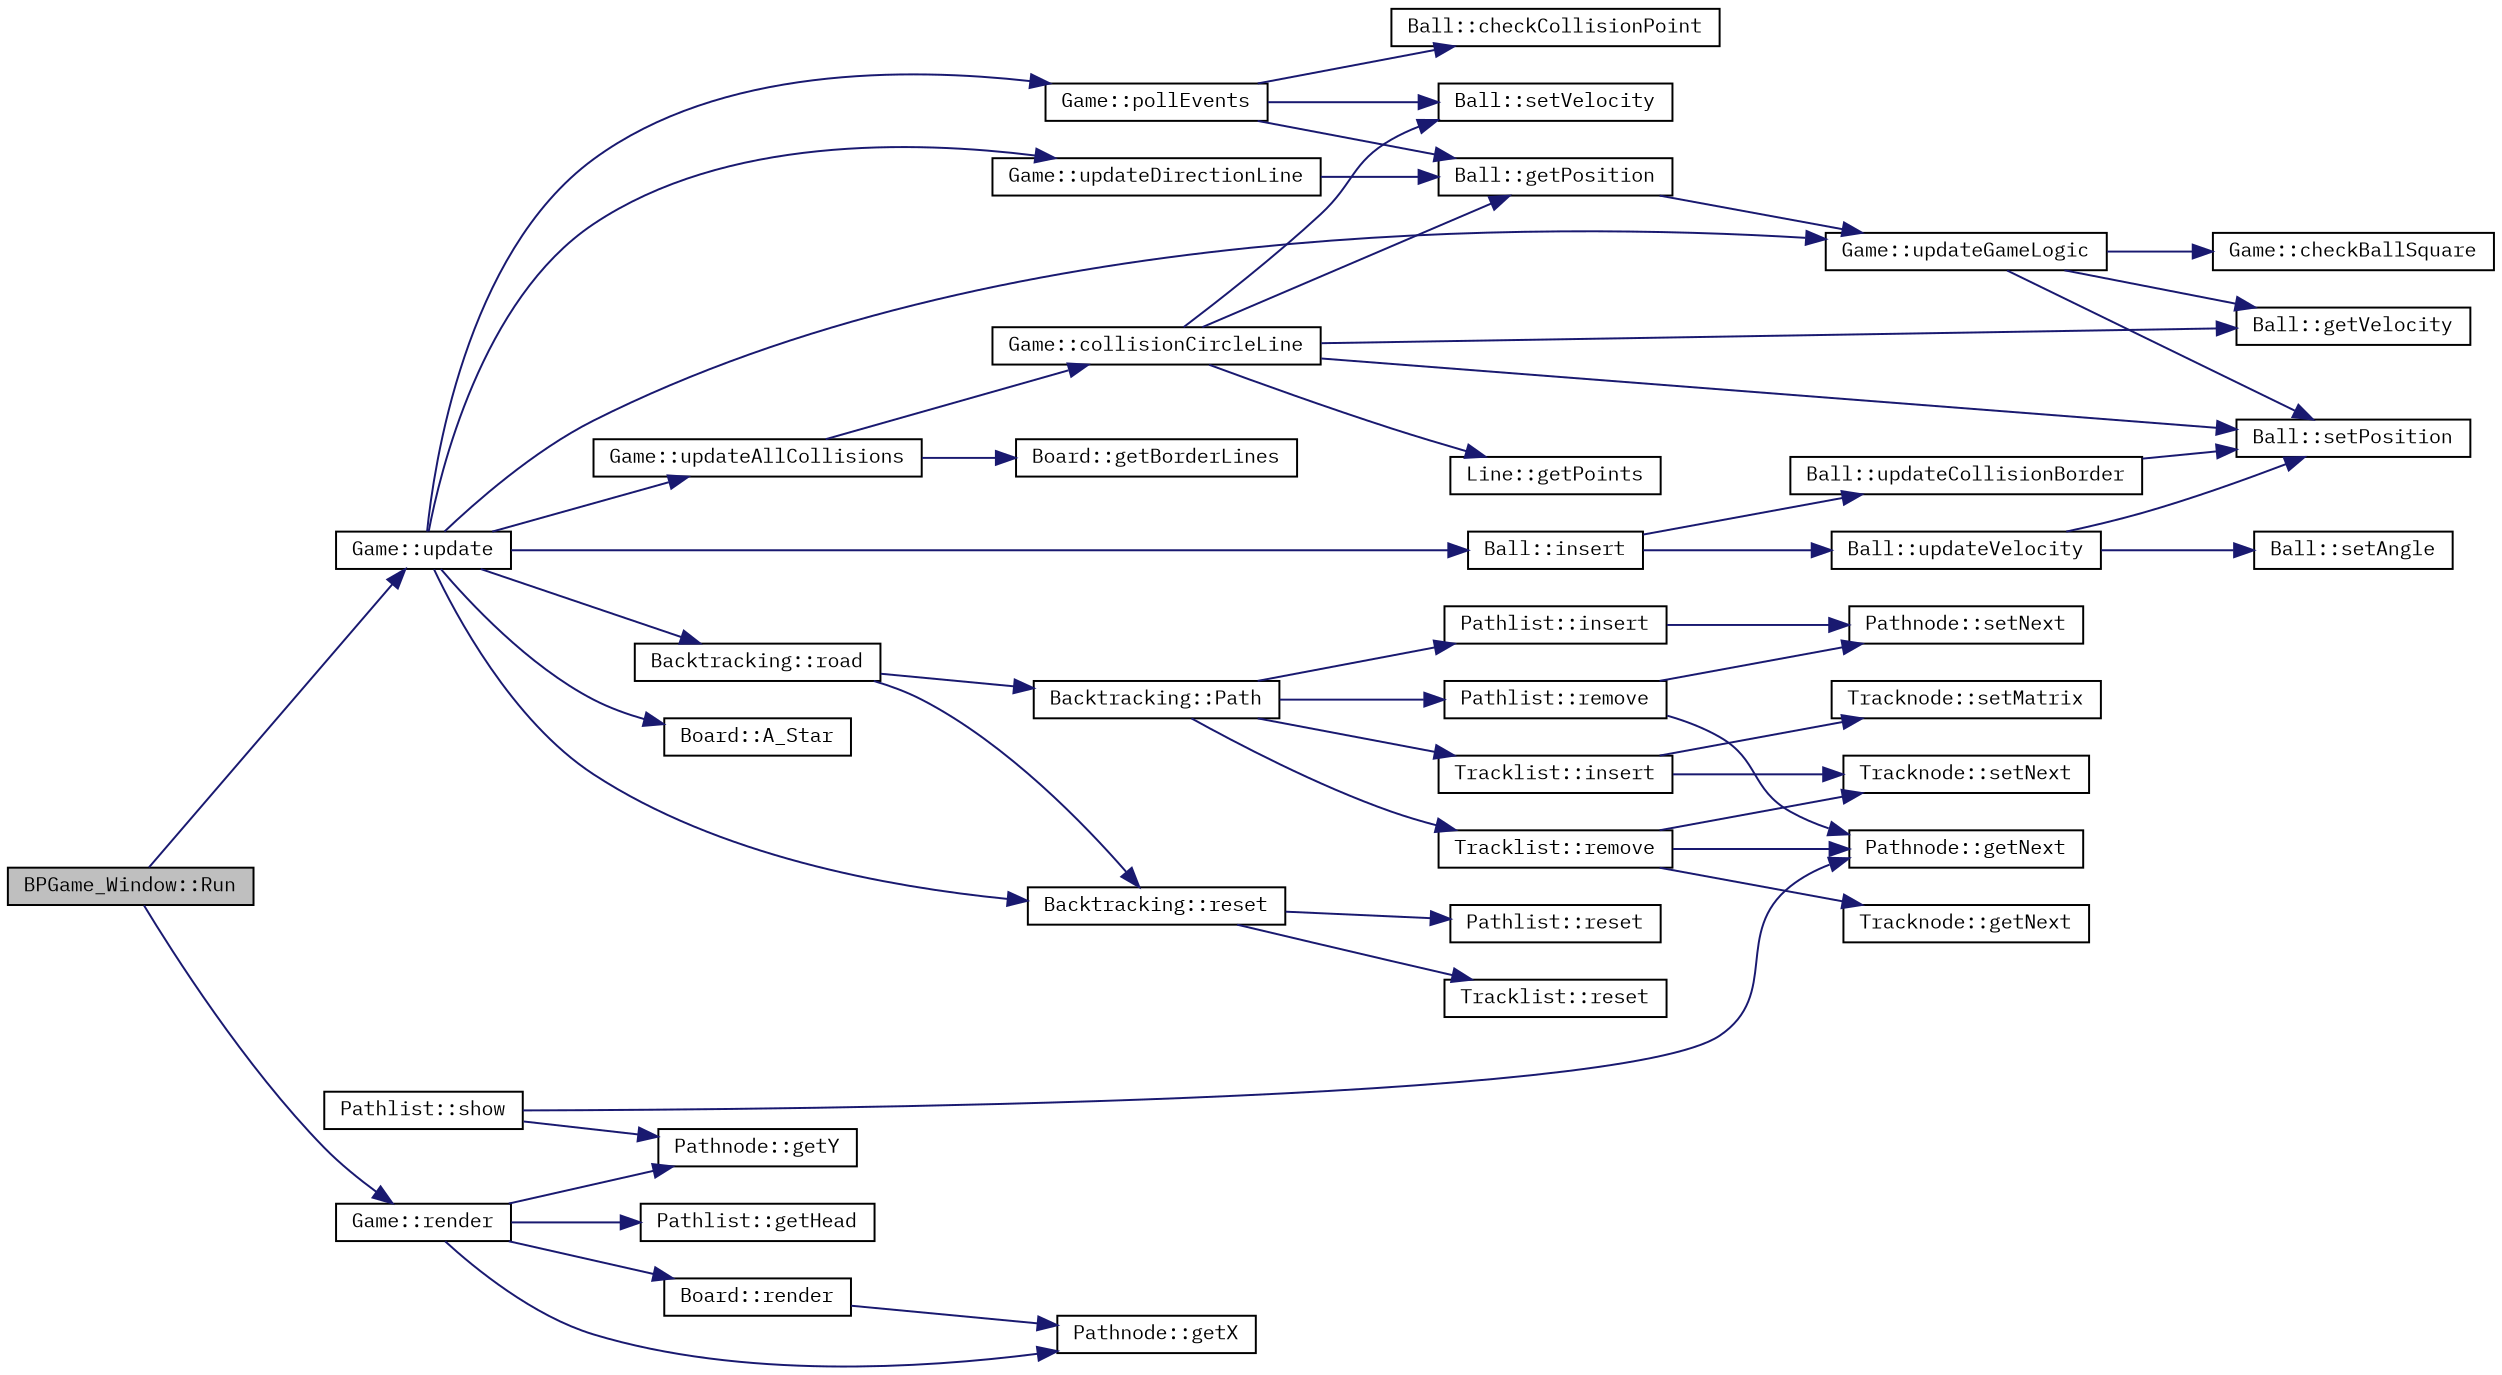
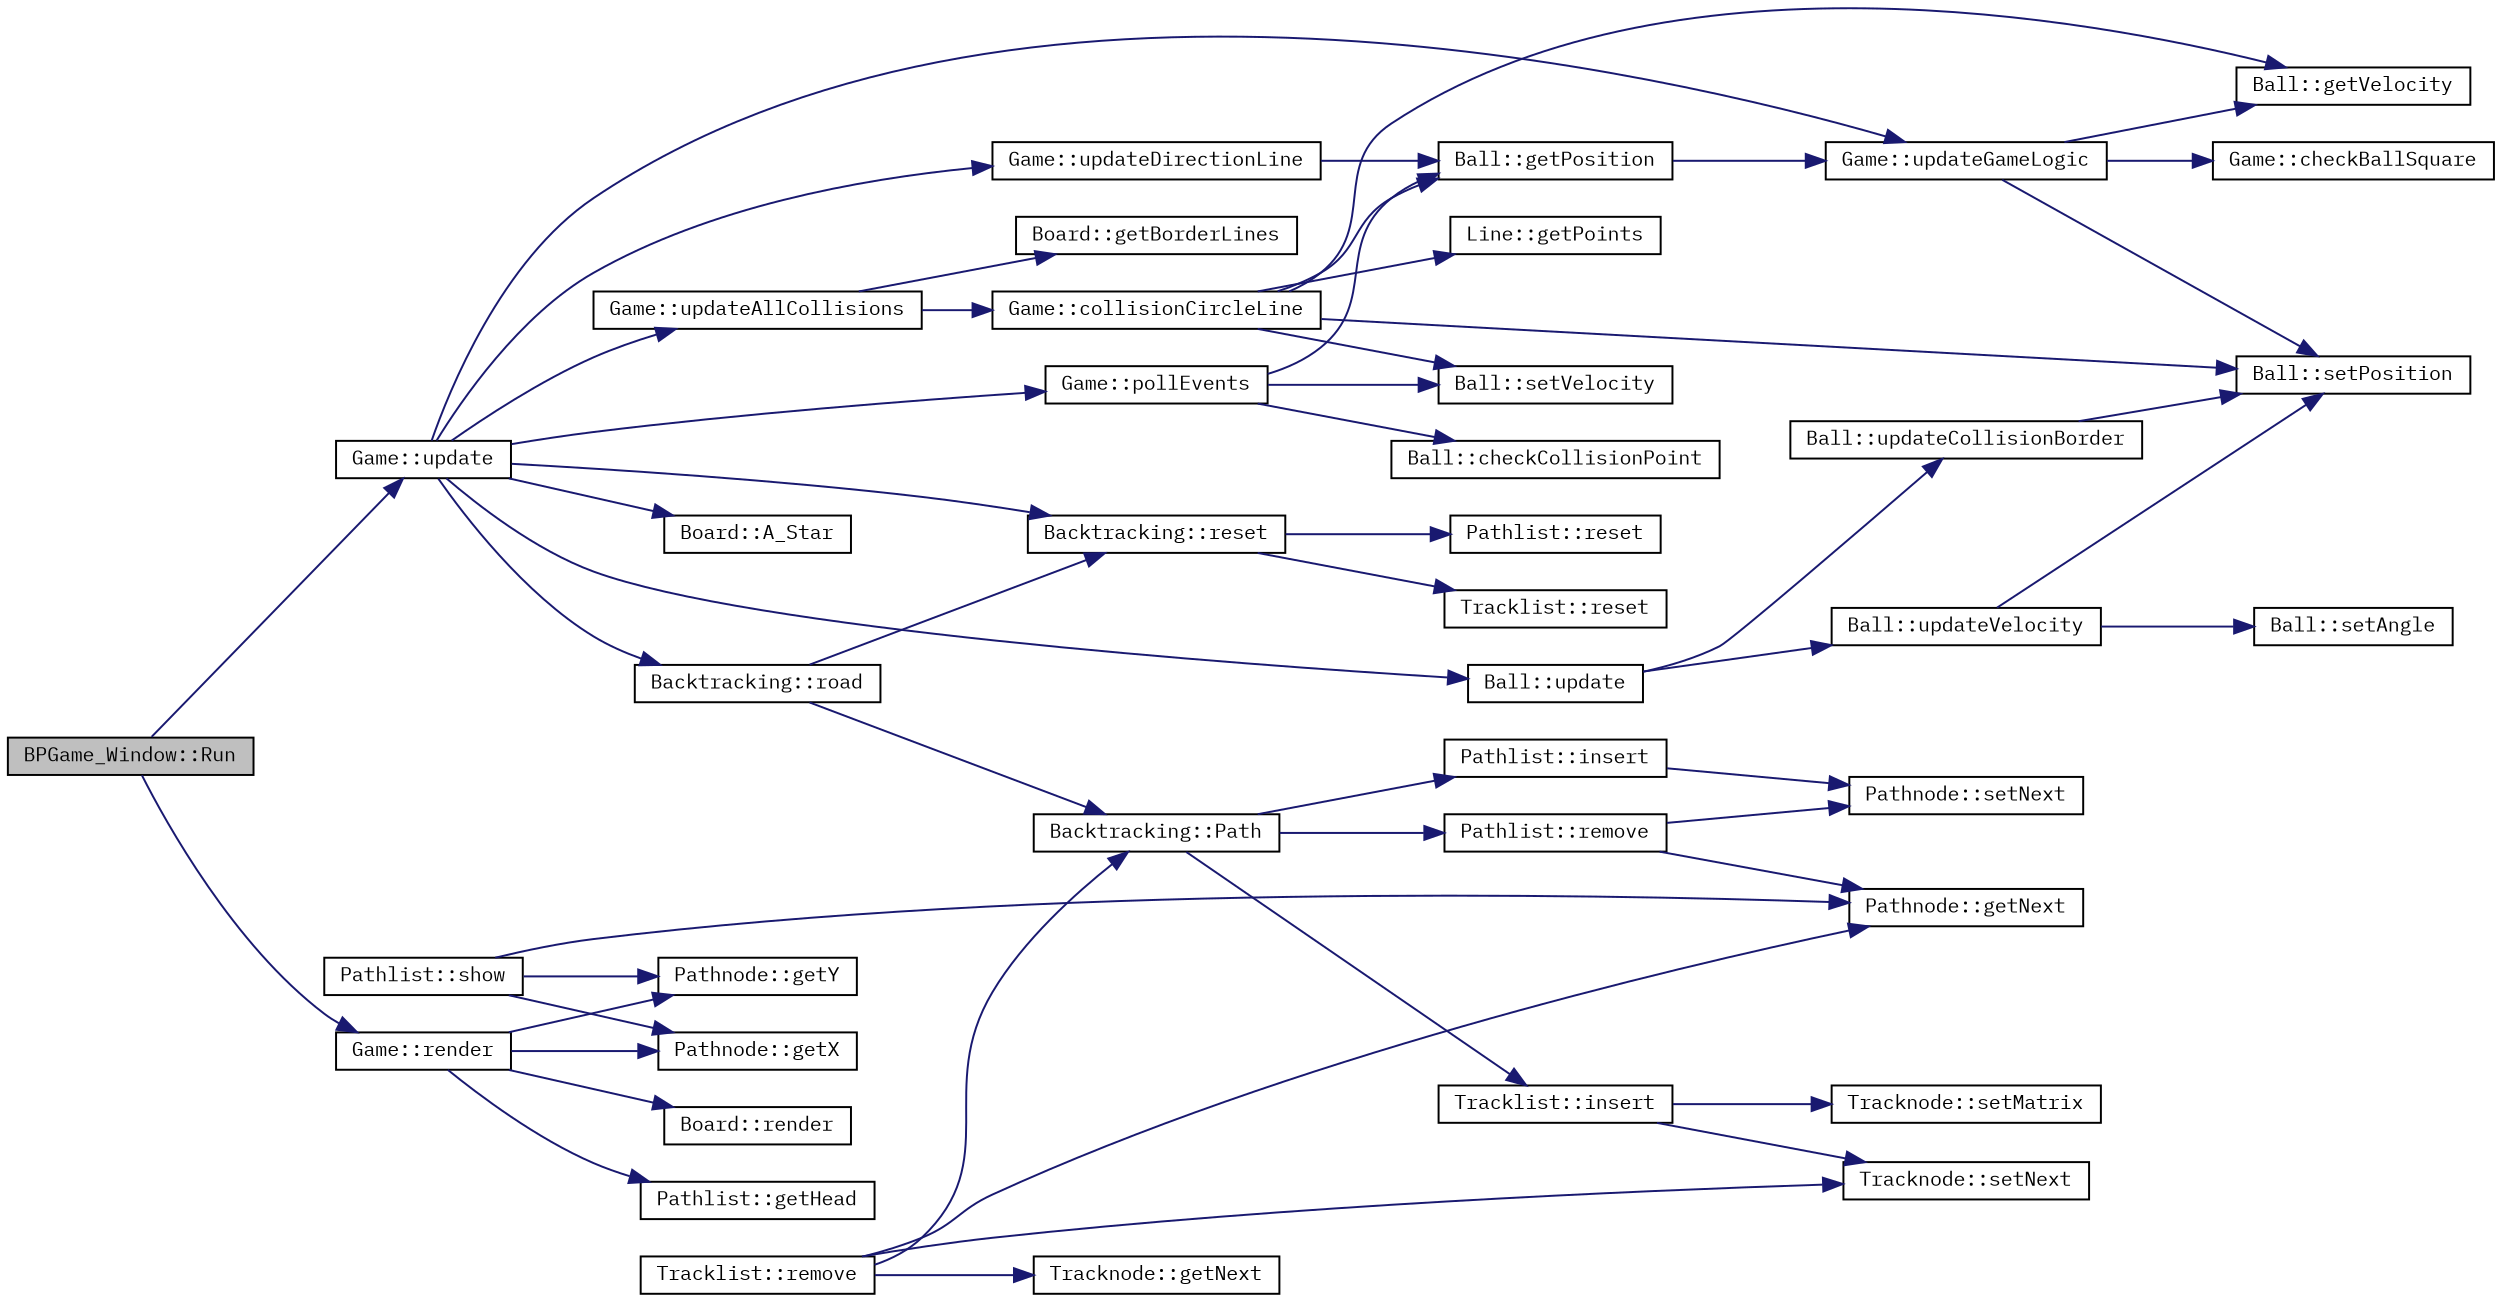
  digraph {
    fontname="IBM Plex Mono"
    rankdir=LR
    node [color=black fillcolor=white fontname="IBM Plex Mono" fontsize=10 shape=record style=filled]
    edge [color=midnightblue fontname="IBM Plex Mono" fontsize=10 labelfontname=Helvetica labelfontsize=10 style=solid]
    n1 [fillcolor=grey75 fontcolor=black height=0.2 label="BPGame_Window::Run" width=0.4]
    n2 [height=0.2 label="Game::render" width=0.4]
    n3 [height=0.2 label="Game::update" width=0.4]
    n4 [height=0.2 label="Pathlist::getHead" width=0.4]
    n5 [height=0.2 label="Pathnode::getX" width=0.4]
    n6 [height=0.2 label="Pathnode::getY" width=0.4]
    n7 [height=0.2 label="Board::render" width=0.4]
    n8 [height=0.2 label="Board::A_Star" width=0.4]
    n9 [height=0.2 label="Game::pollEvents" width=0.4]
    n10 [height=0.2 label="Backtracking::reset" width=0.4]
    n11 [height=0.2 label="Backtracking::road" width=0.4]
-   n12 [height=0.2 label="Ball::insert" width=0.4]
+   n12 [height=0.2 label="Ball::update" width=0.4]
    n13 [height=0.2 label="Game::updateAllCollisions" width=0.4]
    n14 [height=0.2 label="Game::updateDirectionLine" width=0.4]
    n15 [height=0.2 label="Game::updateGameLogic" width=0.4]
    n16 [height=0.2 label="Pathnode::getNext" width=0.4]
    n17 [height=0.2 label="Ball::checkCollisionPoint" width=0.4]
    n18 [height=0.2 label="Ball::getPosition" width=0.4]
    n19 [height=0.2 label="Ball::setVelocity" width=0.4]
    n20 [height=0.2 label="Tracklist::reset" width=0.4]
    n21 [height=0.2 label="Pathlist::reset" width=0.4]
    n22 [height=0.2 label="Backtracking::Path" width=0.4]
    n23 [height=0.2 label="Ball::updateCollisionBorder" width=0.4]
    n24 [height=0.2 label="Ball::updateVelocity" width=0.4]
    n25 [height=0.2 label="Game::collisionCircleLine" width=0.4]
    n26 [height=0.2 label="Board::getBorderLines" width=0.4]
    n27 [height=0.2 label="Ball::setPosition" width=0.4]
    n28 [height=0.2 label="Ball::getVelocity" width=0.4]
    n29 [height=0.2 label="Game::checkBallSquare" width=0.4]
    n30 [height=0.2 label="Tracklist::insert" width=0.4]
    n31 [height=0.2 label="Pathlist::insert" width=0.4]
    n32 [height=0.2 label="Tracklist::remove" width=0.4]
    n33 [height=0.2 label="Pathlist::remove" width=0.4]
    n34 [height=0.2 label="Tracknode::setMatrix" width=0.4]
    n35 [height=0.2 label="Tracknode::setNext" width=0.4]
    n36 [height=0.2 label="Pathnode::setNext" width=0.4]
    n37 [height=0.2 label="Tracknode::getNext" width=0.4]
    n38 [height=0.2 label="Pathlist::show" width=0.4]
    n39 [height=0.2 label="Ball::setAngle" width=0.4]
    n40 [height=0.2 label="Line::getPoints" width=0.4]
    n1 -> n2
    n1 -> n3
    n2 -> n4
    n2 -> n5
    n2 -> n6
    n2 -> n7
    n3 -> n8
    n3 -> n9
    n3 -> n10
    n3 -> n11
    n3 -> n12
    n3 -> n13
    n3 -> n14
    n3 -> n15
    n9 -> n17
    n9 -> n18
    n9 -> n19
    n10 -> n20
    n10 -> n21
    n11 -> n10
    n11 -> n22
    n12 -> n23
    n12 -> n24
    n13 -> n25
    n13 -> n26
    n14 -> n18
    n15 -> n27
    n15 -> n28
    n15 -> n29
    n18 -> n15
    n22 -> n30
    n22 -> n31
-   n22 -> n32
+   n32 -> n22
    n22 -> n33
    n23 -> n27
    n24 -> n27
    n24 -> n39
    n25 -> n18
    n25 -> n19
    n25 -> n27
    n25 -> n28
    n25 -> n40
    n30 -> n34
    n30 -> n35
    n31 -> n36
    n32 -> n16
    n32 -> n35
    n32 -> n37
    n33 -> n16
    n33 -> n36
-   n7 -> n5
+   n38 -> n5
    n38 -> n6
    n38 -> n16
  }
